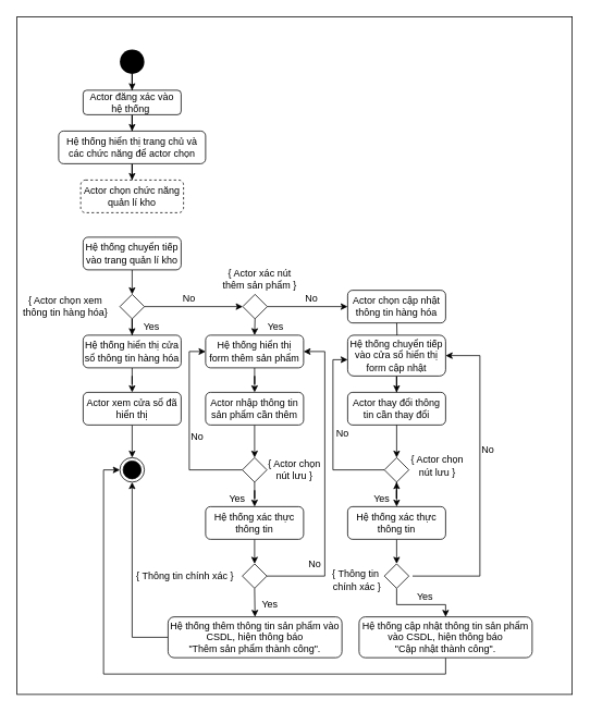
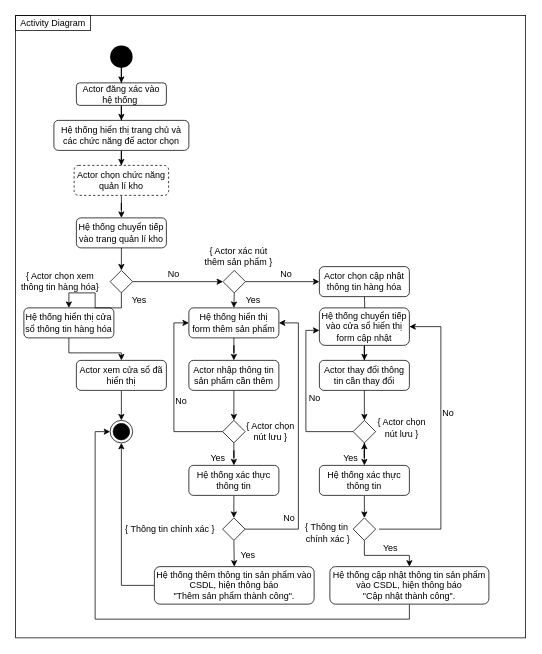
  <mxCell id="0" />
  <mxCell id="1" parent="0" />
  <mxCell id="2" value="" style="rounded=0;whiteSpace=wrap;html=1;fillColor=none;" vertex="1" parent="1"><mxGeometry x="20" y="20" width="680" height="830" as="geometry" /></mxCell>
  <mxCell id="3" value="" style="edgeStyle=orthogonalEdgeStyle;rounded=0;orthogonalLoop=1;jettySize=auto;html=1;" parent="1" source="4" target="6" edge="1"><mxGeometry relative="1" as="geometry" /></mxCell>
  <mxCell id="4" value="" style="ellipse;fillColor=#000000;strokeColor=none;" parent="1" vertex="1"><mxGeometry x="146" y="60" width="30" height="30" as="geometry" /></mxCell>
  <mxCell id="5" value="" style="edgeStyle=orthogonalEdgeStyle;rounded=0;orthogonalLoop=1;jettySize=auto;html=1;" parent="1" source="6" target="8" edge="1"><mxGeometry relative="1" as="geometry" /></mxCell>
  <mxCell id="6" value="Actor đăng xác vào hệ thống&amp;nbsp;" style="rounded=1;whiteSpace=wrap;html=1;" parent="1" vertex="1"><mxGeometry x="101" y="110" width="120" height="30" as="geometry" /></mxCell>
  <mxCell id="7" value="" style="edgeStyle=orthogonalEdgeStyle;rounded=0;orthogonalLoop=1;jettySize=auto;html=1;" parent="1" source="8" target="10" edge="1"><mxGeometry relative="1" as="geometry" /></mxCell>
  <mxCell id="8" value="Hệ thống hiển thị trang chủ và các chức năng để actor chọn" style="rounded=1;whiteSpace=wrap;html=1;" parent="1" vertex="1"><mxGeometry x="71" y="160" width="180" height="40" as="geometry" /></mxCell>
+ <mxCell id="9" value="" style="edgeStyle=orthogonalEdgeStyle;rounded=0;orthogonalLoop=1;jettySize=auto;html=1;" parent="1" source="10" target="12" edge="1"><mxGeometry relative="1" as="geometry" /></mxCell>
  <mxCell id="10" value="Actor chọn chức năng quản lí kho" style="rounded=1;whiteSpace=wrap;html=1;dashed=1;" parent="1" vertex="1"><mxGeometry x="98" y="220" width="126" height="40" as="geometry" /></mxCell>
  <mxCell id="11" style="edgeStyle=orthogonalEdgeStyle;rounded=0;orthogonalLoop=1;jettySize=auto;html=1;exitX=0.5;exitY=1;exitDx=0;exitDy=0;entryX=0.5;entryY=0;entryDx=0;entryDy=0;" parent="1" source="12" target="17" edge="1"><mxGeometry relative="1" as="geometry" /></mxCell>
  <mxCell id="12" value="Hệ thống chuyển tiếp vào trang quản lí kho" style="rounded=1;whiteSpace=wrap;html=1;" parent="1" vertex="1"><mxGeometry x="101" y="290" width="120" height="40" as="geometry" /></mxCell>
  <mxCell id="13" value="" style="edgeStyle=orthogonalEdgeStyle;rounded=0;orthogonalLoop=1;jettySize=auto;html=1;" parent="1" source="14" target="24" edge="1"><mxGeometry relative="1" as="geometry" /></mxCell>
- <mxCell id="14" value="Hệ thống hiển thị cửa sổ thông tin hàng hóa" style="rounded=1;whiteSpace=wrap;html=1;" parent="1" vertex="1"><mxGeometry x="101" y="410" width="120" height="40" as="geometry" /></mxCell>
+ <mxCell id="14" value="Hệ thống hiển thị cửa sổ thông tin hàng hóa" style="rounded=1;whiteSpace=wrap;html=1;" parent="1" vertex="1"><mxGeometry x="31" y="410" width="120" height="40" as="geometry" /></mxCell>
  <mxCell id="15" value="" style="edgeStyle=orthogonalEdgeStyle;rounded=0;orthogonalLoop=1;jettySize=auto;html=1;" parent="1" source="17" target="14" edge="1"><mxGeometry relative="1" as="geometry" /></mxCell>
  <mxCell id="16" style="edgeStyle=orthogonalEdgeStyle;rounded=0;orthogonalLoop=1;jettySize=auto;html=1;exitX=1;exitY=0.5;exitDx=0;exitDy=0;entryX=0;entryY=0.5;entryDx=0;entryDy=0;" parent="1" source="17" target="21" edge="1"><mxGeometry relative="1" as="geometry" /></mxCell>
  <mxCell id="17" value="" style="rhombus;" parent="1" vertex="1"><mxGeometry x="146" y="360" width="30" height="30" as="geometry" /></mxCell>
  <mxCell id="18" value="{ Actor chọn xem thông tin hàng hóa}" style="text;html=1;strokeColor=none;fillColor=none;align=center;verticalAlign=middle;whiteSpace=wrap;rounded=0;" parent="1" vertex="1"><mxGeometry x="23" y="360" width="113" height="30" as="geometry" /></mxCell>
  <mxCell id="19" style="edgeStyle=orthogonalEdgeStyle;rounded=0;orthogonalLoop=1;jettySize=auto;html=1;exitX=1;exitY=0.5;exitDx=0;exitDy=0;entryX=0;entryY=0.5;entryDx=0;entryDy=0;" parent="1" source="21" target="63" edge="1"><mxGeometry relative="1" as="geometry"><mxPoint x="407" y="375" as="targetPoint" /></mxGeometry></mxCell>
  <mxCell id="20" style="edgeStyle=orthogonalEdgeStyle;rounded=0;orthogonalLoop=1;jettySize=auto;html=1;exitX=0.5;exitY=1;exitDx=0;exitDy=0;entryX=0.5;entryY=0;entryDx=0;entryDy=0;" parent="1" source="21" target="27" edge="1"><mxGeometry relative="1" as="geometry" /></mxCell>
  <mxCell id="21" value="" style="rhombus;" parent="1" vertex="1"><mxGeometry x="296.5" y="360" width="30" height="30" as="geometry" /></mxCell>
  <mxCell id="22" value="" style="edgeStyle=orthogonalEdgeStyle;rounded=0;orthogonalLoop=1;jettySize=auto;html=1;" parent="1" target="34" edge="1"><mxGeometry relative="1" as="geometry"><mxPoint x="485" y="390" as="sourcePoint" /></mxGeometry></mxCell>
  <mxCell id="23" value="" style="edgeStyle=orthogonalEdgeStyle;rounded=0;orthogonalLoop=1;jettySize=auto;html=1;" parent="1" source="24" target="25" edge="1"><mxGeometry relative="1" as="geometry" /></mxCell>
  <mxCell id="24" value="Actor xem cửa sổ đã hiển thị" style="rounded=1;whiteSpace=wrap;html=1;" parent="1" vertex="1"><mxGeometry x="101" y="480" width="120" height="40" as="geometry" /></mxCell>
  <mxCell id="25" value="" style="ellipse;html=1;shape=endState;fillColor=#000000;strokeColor=#000000;" parent="1" vertex="1"><mxGeometry x="146" y="560" width="30" height="30" as="geometry" /></mxCell>
  <mxCell id="26" value="" style="edgeStyle=orthogonalEdgeStyle;rounded=0;orthogonalLoop=1;jettySize=auto;html=1;" parent="1" source="27" target="30" edge="1"><mxGeometry relative="1" as="geometry" /></mxCell>
  <mxCell id="27" value="Hệ thống hiển thị form thêm sản phẩm" style="rounded=1;whiteSpace=wrap;html=1;" parent="1" vertex="1"><mxGeometry x="251" y="410" width="120" height="40" as="geometry" /></mxCell>
  <mxCell id="28" value="{ Actor xác nút thêm sản phẩm }" style="text;html=1;strokeColor=none;fillColor=none;align=center;verticalAlign=middle;whiteSpace=wrap;rounded=0;" parent="1" vertex="1"><mxGeometry x="269.5" y="340" width="95" as="geometry" /></mxCell>
  <mxCell id="29" style="edgeStyle=orthogonalEdgeStyle;rounded=0;orthogonalLoop=1;jettySize=auto;html=1;exitX=0.5;exitY=1;exitDx=0;exitDy=0;entryX=0.5;entryY=0;entryDx=0;entryDy=0;" parent="1" source="30" target="54" edge="1"><mxGeometry relative="1" as="geometry" /></mxCell>
  <mxCell id="30" value="Actor nhập thông tin sản phẩm cần thêm" style="rounded=1;whiteSpace=wrap;html=1;" parent="1" vertex="1"><mxGeometry x="251" y="480" width="120" height="40" as="geometry" /></mxCell>
  <mxCell id="31" style="edgeStyle=orthogonalEdgeStyle;rounded=0;orthogonalLoop=1;jettySize=auto;html=1;exitX=0;exitY=0.5;exitDx=0;exitDy=0;entryX=0.5;entryY=1;entryDx=0;entryDy=0;" parent="1" source="32" target="25" edge="1"><mxGeometry relative="1" as="geometry" /></mxCell>
  <mxCell id="32" value="Hệ thống thêm thông tin sản phẩm vào CSDL, hiện thông báo &lt;br&gt;&quot;Thêm sản phẩm thành công&quot;." style="rounded=1;whiteSpace=wrap;html=1;" parent="1" vertex="1"><mxGeometry x="205" y="755" width="213" height="50" as="geometry" /></mxCell>
  <mxCell id="33" value="" style="edgeStyle=orthogonalEdgeStyle;rounded=0;orthogonalLoop=1;jettySize=auto;html=1;" parent="1" source="34" target="36" edge="1"><mxGeometry relative="1" as="geometry" /></mxCell>
  <mxCell id="34" value="Hệ thống chuyển tiếp vào cửa sổ hiển thị form cập nhật" style="rounded=1;whiteSpace=wrap;html=1;" parent="1" vertex="1"><mxGeometry x="425" y="410" width="120" height="50" as="geometry" /></mxCell>
  <mxCell id="35" value="" style="edgeStyle=orthogonalEdgeStyle;rounded=0;orthogonalLoop=1;jettySize=auto;html=1;" parent="1" source="58" edge="1"><mxGeometry relative="1" as="geometry"><mxPoint x="485" y="590" as="targetPoint" /></mxGeometry></mxCell>
  <mxCell id="36" value="Actor thay đổi thông tin cần thay đổi" style="rounded=1;whiteSpace=wrap;html=1;" parent="1" vertex="1"><mxGeometry x="425" y="480" width="120" height="40" as="geometry" /></mxCell>
  <mxCell id="37" value="" style="edgeStyle=orthogonalEdgeStyle;rounded=0;orthogonalLoop=1;jettySize=auto;html=1;exitX=0.5;exitY=1;exitDx=0;exitDy=0;" parent="1" source="58" target="45" edge="1"><mxGeometry relative="1" as="geometry"><mxPoint x="485" y="650" as="sourcePoint" /></mxGeometry></mxCell>
  <mxCell id="38" style="edgeStyle=orthogonalEdgeStyle;rounded=0;orthogonalLoop=1;jettySize=auto;html=1;exitX=0.5;exitY=1;exitDx=0;exitDy=0;entryX=0.5;entryY=0;entryDx=0;entryDy=0;" parent="1" source="39" target="42" edge="1"><mxGeometry relative="1" as="geometry" /></mxCell>
  <mxCell id="39" value="Hệ thống xác thực thông tin" style="rounded=1;whiteSpace=wrap;html=1;" parent="1" vertex="1"><mxGeometry x="251" y="620" width="120" height="40" as="geometry" /></mxCell>
  <mxCell id="40" style="edgeStyle=orthogonalEdgeStyle;rounded=0;orthogonalLoop=1;jettySize=auto;html=1;exitX=0.5;exitY=1;exitDx=0;exitDy=0;entryX=0.5;entryY=0;entryDx=0;entryDy=0;" parent="1" source="42" target="32" edge="1"><mxGeometry relative="1" as="geometry" /></mxCell>
  <mxCell id="41" style="edgeStyle=orthogonalEdgeStyle;rounded=0;orthogonalLoop=1;jettySize=auto;html=1;exitX=1;exitY=0.5;exitDx=0;exitDy=0;entryX=1;entryY=0.5;entryDx=0;entryDy=0;" parent="1" source="42" target="27" edge="1"><mxGeometry relative="1" as="geometry"><Array as="points"><mxPoint x="397" y="705" /><mxPoint x="397" y="430" /></Array></mxGeometry></mxCell>
  <mxCell id="42" value="" style="rhombus;" parent="1" vertex="1"><mxGeometry x="296" y="690" width="30" height="30" as="geometry" /></mxCell>
  <mxCell id="43" value="{ Thông tin chính xác }" style="text;html=1;strokeColor=none;fillColor=none;align=center;verticalAlign=middle;whiteSpace=wrap;rounded=0;" parent="1" vertex="1"><mxGeometry x="156" y="695" width="140" height="20" as="geometry" /></mxCell>
  <mxCell id="44" style="edgeStyle=orthogonalEdgeStyle;rounded=0;orthogonalLoop=1;jettySize=auto;html=1;exitX=0.5;exitY=1;exitDx=0;exitDy=0;entryX=0.5;entryY=0;entryDx=0;entryDy=0;" parent="1" source="45" target="47" edge="1"><mxGeometry relative="1" as="geometry" /></mxCell>
  <mxCell id="45" value="Hệ thống xác thực thông tin" style="rounded=1;whiteSpace=wrap;html=1;" parent="1" vertex="1"><mxGeometry x="425" y="620" width="120" height="40" as="geometry" /></mxCell>
  <mxCell id="46" value="" style="edgeStyle=orthogonalEdgeStyle;rounded=0;orthogonalLoop=1;jettySize=auto;html=1;" parent="1" source="47" target="51" edge="1"><mxGeometry relative="1" as="geometry"><Array as="points"><mxPoint x="485" y="740" /><mxPoint x="545" y="740" /></Array></mxGeometry></mxCell>
  <mxCell id="47" value="" style="rhombus;" parent="1" vertex="1"><mxGeometry x="470" y="690" width="30" height="30" as="geometry" /></mxCell>
  <mxCell id="48" value="{ Thông tin&lt;br&gt;&amp;nbsp;chính xác }" style="text;html=1;strokeColor=none;fillColor=none;align=center;verticalAlign=middle;whiteSpace=wrap;rounded=0;" parent="1" vertex="1"><mxGeometry x="364.5" y="700" width="140" height="20" as="geometry" /></mxCell>
  <mxCell id="49" style="edgeStyle=orthogonalEdgeStyle;rounded=0;orthogonalLoop=1;jettySize=auto;html=1;exitX=0.5;exitY=1;exitDx=0;exitDy=0;entryX=0;entryY=0.5;entryDx=0;entryDy=0;" parent="1" source="51" target="25" edge="1"><mxGeometry relative="1" as="geometry" /></mxCell>
  <mxCell id="50" style="edgeStyle=orthogonalEdgeStyle;rounded=0;orthogonalLoop=1;jettySize=auto;html=1;entryX=1;entryY=0.5;entryDx=0;entryDy=0;exitX=1;exitY=0.25;exitDx=0;exitDy=0;" parent="1" source="48" target="34" edge="1"><mxGeometry relative="1" as="geometry"><mxPoint x="667" y="710" as="sourcePoint" /><Array as="points"><mxPoint x="587" y="705" /><mxPoint x="587" y="435" /></Array></mxGeometry></mxCell>
  <mxCell id="51" value="Hệ thống cập nhật thông tin sản phẩm vào CSDL, hiện thông báo &lt;br&gt;&quot;Cập nhật thành công&quot;." style="rounded=1;whiteSpace=wrap;html=1;" parent="1" vertex="1"><mxGeometry x="439" y="755" width="212" height="50" as="geometry" /></mxCell>
  <mxCell id="52" style="edgeStyle=orthogonalEdgeStyle;rounded=0;orthogonalLoop=1;jettySize=auto;html=1;exitX=0;exitY=0.5;exitDx=0;exitDy=0;entryX=0;entryY=0.5;entryDx=0;entryDy=0;" parent="1" source="54" target="27" edge="1"><mxGeometry relative="1" as="geometry" /></mxCell>
  <mxCell id="53" value="" style="edgeStyle=orthogonalEdgeStyle;rounded=0;orthogonalLoop=1;jettySize=auto;html=1;" parent="1" source="54" target="39" edge="1"><mxGeometry relative="1" as="geometry" /></mxCell>
  <mxCell id="54" value="" style="rhombus;" parent="1" vertex="1"><mxGeometry x="296" y="560" width="30" height="30" as="geometry" /></mxCell>
  <mxCell id="55" value="{ Actor chọn &lt;br&gt;nút lưu }" style="text;html=1;strokeColor=none;fillColor=none;align=center;verticalAlign=middle;whiteSpace=wrap;rounded=0;" parent="1" vertex="1"><mxGeometry x="302" y="565" width="116" height="20" as="geometry" /></mxCell>
  <mxCell id="56" value="{ Actor chọn &lt;br&gt;nút lưu }" style="text;html=1;strokeColor=none;fillColor=none;align=center;verticalAlign=middle;whiteSpace=wrap;rounded=0;" parent="1" vertex="1"><mxGeometry x="477" y="560" width="116" height="20" as="geometry" /></mxCell>
  <mxCell id="57" style="edgeStyle=orthogonalEdgeStyle;rounded=0;orthogonalLoop=1;jettySize=auto;html=1;exitX=0;exitY=0.5;exitDx=0;exitDy=0;" parent="1" source="58" edge="1"><mxGeometry relative="1" as="geometry"><mxPoint x="470" y="605" as="sourcePoint" /><mxPoint x="425" y="440" as="targetPoint" /><Array as="points"><mxPoint x="407" y="575" /><mxPoint x="407" y="440" /></Array></mxGeometry></mxCell>
  <mxCell id="58" value="" style="rhombus;" parent="1" vertex="1"><mxGeometry x="470" y="560" width="30" height="30" as="geometry" /></mxCell>
  <mxCell id="59" value="" style="edgeStyle=orthogonalEdgeStyle;rounded=0;orthogonalLoop=1;jettySize=auto;html=1;" parent="1" source="36" target="58" edge="1"><mxGeometry relative="1" as="geometry"><mxPoint x="485" y="520" as="sourcePoint" /><mxPoint x="485" y="590" as="targetPoint" /></mxGeometry></mxCell>
  <mxCell id="60" value="No" style="text;html=1;strokeColor=none;fillColor=none;align=center;verticalAlign=middle;whiteSpace=wrap;rounded=0;" parent="1" vertex="1"><mxGeometry x="364.5" y="680" width="40" height="20" as="geometry" /></mxCell>
  <mxCell id="61" value="Yes" style="text;html=1;strokeColor=none;fillColor=none;align=center;verticalAlign=middle;whiteSpace=wrap;rounded=0;" parent="1" vertex="1"><mxGeometry x="165" y="390" width="40" height="20" as="geometry" /></mxCell>
  <mxCell id="62" value="Yes" style="text;html=1;strokeColor=none;fillColor=none;align=center;verticalAlign=middle;whiteSpace=wrap;rounded=0;" parent="1" vertex="1"><mxGeometry x="317" y="390" width="40" height="20" as="geometry" /></mxCell>
  <mxCell id="63" value="&lt;span&gt;Actor chọn cập nhật thông tin hàng hóa&lt;/span&gt;" style="rounded=1;whiteSpace=wrap;html=1;" parent="1" vertex="1"><mxGeometry x="425" y="355" width="120" height="40" as="geometry" /></mxCell>
  <mxCell id="64" value="Yes" style="text;html=1;strokeColor=none;fillColor=none;align=center;verticalAlign=middle;whiteSpace=wrap;rounded=0;" parent="1" vertex="1"><mxGeometry x="269.5" y="600" width="40" height="20" as="geometry" /></mxCell>
  <mxCell id="65" value="Yes" style="text;html=1;strokeColor=none;fillColor=none;align=center;verticalAlign=middle;whiteSpace=wrap;rounded=0;" parent="1" vertex="1"><mxGeometry x="447" y="600" width="40" height="20" as="geometry" /></mxCell>
  <mxCell id="66" value="Yes" style="text;html=1;strokeColor=none;fillColor=none;align=center;verticalAlign=middle;whiteSpace=wrap;rounded=0;" parent="1" vertex="1"><mxGeometry x="500" y="720" width="40" height="20" as="geometry" /></mxCell>
  <mxCell id="67" value="Yes" style="text;html=1;strokeColor=none;fillColor=none;align=center;verticalAlign=middle;whiteSpace=wrap;rounded=0;" parent="1" vertex="1"><mxGeometry x="309.5" y="730" width="40" height="20" as="geometry" /></mxCell>
  <mxCell id="68" value="No" style="text;html=1;strokeColor=none;fillColor=none;align=center;verticalAlign=middle;whiteSpace=wrap;rounded=0;" parent="1" vertex="1"><mxGeometry x="211" y="355" width="40" height="20" as="geometry" /></mxCell>
  <mxCell id="69" value="No" style="text;html=1;strokeColor=none;fillColor=none;align=center;verticalAlign=middle;whiteSpace=wrap;rounded=0;" parent="1" vertex="1"><mxGeometry x="361" y="355" width="40" height="20" as="geometry" /></mxCell>
  <mxCell id="70" value="No" style="text;html=1;strokeColor=none;fillColor=none;align=center;verticalAlign=middle;whiteSpace=wrap;rounded=0;" parent="1" vertex="1"><mxGeometry x="577" y="540" width="40" height="20" as="geometry" /></mxCell>
  <mxCell id="71" value="No" style="text;html=1;strokeColor=none;fillColor=none;align=center;verticalAlign=middle;whiteSpace=wrap;rounded=0;" parent="1" vertex="1"><mxGeometry x="221" y="525" width="40" height="20" as="geometry" /></mxCell>
  <mxCell id="72" value="No" style="text;html=1;strokeColor=none;fillColor=none;align=center;verticalAlign=middle;whiteSpace=wrap;rounded=0;" parent="1" vertex="1"><mxGeometry x="399" y="520" width="40" height="20" as="geometry" /></mxCell>
+ <mxCell id="73" value="Activity Diagram" style="rounded=0;whiteSpace=wrap;html=1;fillColor=none;" vertex="1" parent="1"><mxGeometry x="20" y="20" width="100" height="20" as="geometry" /></mxCell>
